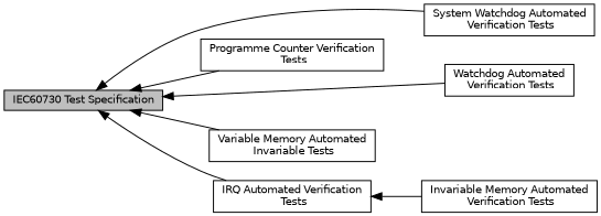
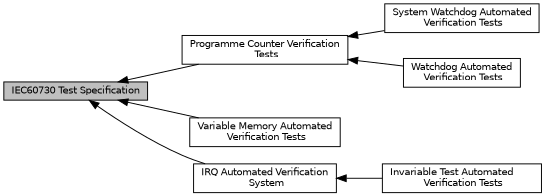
  digraph {
    rankdir=LR
    node [color=black fillcolor=white fontname=Helvetica fontsize=10 shape=box style=filled]
    edge [dir=back fontname=Helvetica fontsize=10 labelfontname=Helvetica labelfontsize=10 shape=plaintext style=solid]
    n1 [height=0.2 label="System Watchdog Automated\l Verification Tests" width=0.4]
    n2 [height=0.2 label="Programme Counter Verification\l Tests" width=0.4]
    n3 [fillcolor=grey75 fontcolor=black height=0.2 label="IEC60730 Test Specification" width=0.4]
-   n4 [height=0.2 label="IRQ Automated Verification\l Tests" width=0.4]
-   n5 [height=0.2 label="Variable Memory Automated\l Invariable Tests" width=0.4]
+   n4 [height=0.2 label="IRQ Automated Verification\l System" width=0.4]
+   n5 [height=0.2 label="Variable Memory Automated\l Verification Tests" width=0.4]
    n6 [height=0.2 label="Watchdog Automated\l Verification Tests" width=0.4]
-   n7 [height=0.2 label="Invariable Memory Automated\l Verification Tests" width=0.4]
-   n3 -> n1
+   n7 [height=0.2 label="Invariable Test Automated\l Verification Tests" width=0.4]
+   n2 -> n1
    n3 -> n2
    n3 -> n4
    n3 -> n5
-   n3 -> n6
+   n2 -> n6
    n4 -> n7
  }
